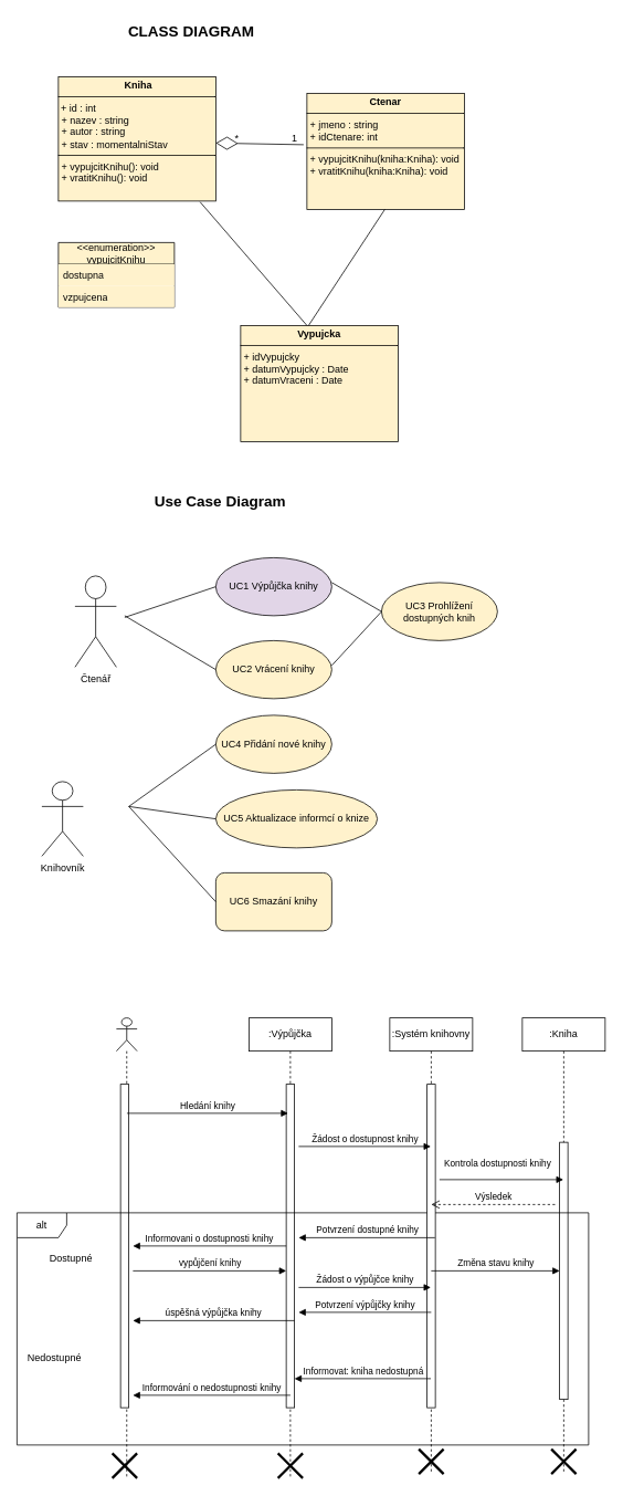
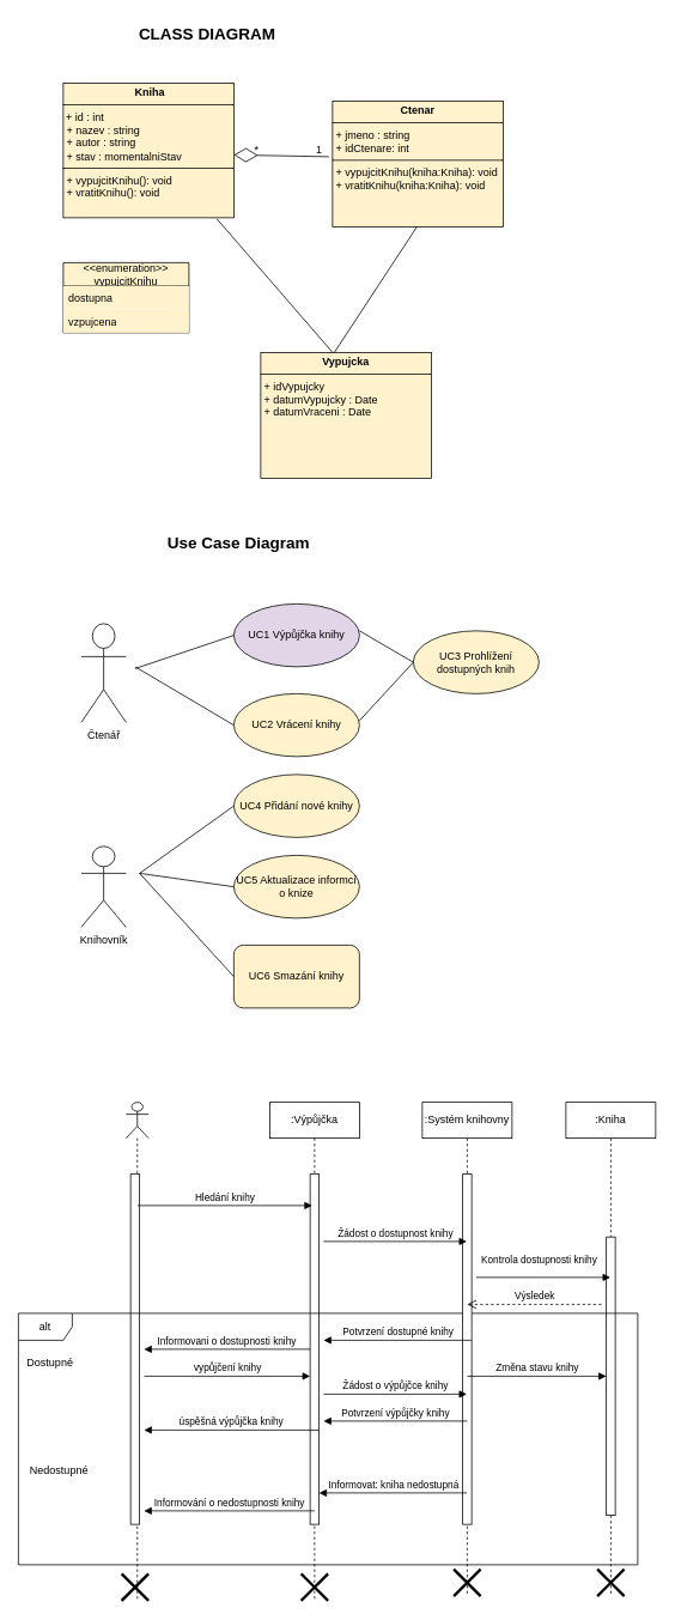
  <mxCell id="0" />
  <mxCell id="1" parent="0" />
  <mxCell id="2" value="&amp;lt;&amp;lt;enumeration&amp;gt;&amp;gt;&lt;div&gt;vypujcitKnihu&lt;/div&gt;" style="swimlane;fontStyle=0;childLayout=stackLayout;horizontal=1;startSize=26;fillColor=#FFF2CC;horizontalStack=0;resizeParent=1;resizeParentMax=0;resizeLast=0;collapsible=1;marginBottom=0;whiteSpace=wrap;html=1;" parent="1" vertex="1"><mxGeometry x="70" y="292" width="140" height="78" as="geometry" /></mxCell>
  <mxCell id="3" value="dostupna" style="text;strokeColor=none;fillColor=#FFF2CC;align=left;verticalAlign=top;spacingLeft=4;spacingRight=4;overflow=hidden;rotatable=0;points=[[0,0.5],[1,0.5]];portConstraint=eastwest;whiteSpace=wrap;html=1;" parent="2" vertex="1"><mxGeometry y="26" width="140" height="26" as="geometry" /></mxCell>
  <mxCell id="4" value="vzpujcena" style="text;strokeColor=none;fillColor=#FFF2CC;align=left;verticalAlign=top;spacingLeft=4;spacingRight=4;overflow=hidden;rotatable=0;points=[[0,0.5],[1,0.5]];portConstraint=eastwest;whiteSpace=wrap;html=1;" parent="2" vertex="1"><mxGeometry y="52" width="140" height="26" as="geometry" /></mxCell>
  <mxCell id="5" value="&lt;p style=&quot;margin:0px;margin-top:4px;text-align:center;&quot;&gt;&lt;b&gt;&amp;nbsp;Kniha&lt;/b&gt;&lt;/p&gt;&lt;hr size=&quot;1&quot; style=&quot;border-style:solid;&quot;&gt;&amp;nbsp;+ id : int&lt;br&gt;&lt;p style=&quot;margin:0px;margin-left:4px;&quot;&gt;+ nazev : string&lt;br&gt;+ autor : string&lt;/p&gt;&lt;p style=&quot;margin:0px;margin-left:4px;&quot;&gt;+ stav : momentalniStav&lt;/p&gt;&lt;hr size=&quot;1&quot; style=&quot;border-style:solid;&quot;&gt;&lt;p style=&quot;margin:0px;margin-left:4px;&quot;&gt;+ vypujcitKnihu(): void&lt;br&gt;+ vratitKnihu(): void&lt;/p&gt;" style="verticalAlign=top;align=left;overflow=fill;html=1;whiteSpace=wrap;fillColor=#FFF2CC;" parent="1" vertex="1"><mxGeometry x="70" y="92" width="190" height="150" as="geometry" /></mxCell>
  <mxCell id="6" value="&lt;p style=&quot;margin:0px;margin-top:4px;text-align:center;&quot;&gt;&lt;b&gt;Ctenar&lt;/b&gt;&lt;/p&gt;&lt;hr size=&quot;1&quot; style=&quot;border-style:solid;&quot;&gt;&lt;p style=&quot;margin:0px;margin-left:4px;&quot;&gt;+ jmeno : string&lt;br&gt;+ idCtenare: int&lt;/p&gt;&lt;hr size=&quot;1&quot; style=&quot;border-style:solid;&quot;&gt;&lt;p style=&quot;margin:0px;margin-left:4px;&quot;&gt;+ vypujcitKnihu(kniha:Kniha): void&lt;br&gt;+ vratitKnihu(kniha:Kniha): void&lt;/p&gt;" style="verticalAlign=top;align=left;overflow=fill;html=1;whiteSpace=wrap;fillColor=#FFF2CC;" parent="1" vertex="1"><mxGeometry x="370" y="112" width="190" height="140" as="geometry" /></mxCell>
  <mxCell id="7" value="&lt;p style=&quot;margin:0px;margin-top:4px;text-align:center;&quot;&gt;&lt;b&gt;Vypujcka&lt;/b&gt;&lt;/p&gt;&lt;hr size=&quot;1&quot; style=&quot;border-style:solid;&quot;&gt;&lt;p style=&quot;margin:0px;margin-left:4px;&quot;&gt;+ idVypujcky&lt;/p&gt;&lt;p style=&quot;margin:0px;margin-left:4px;&quot;&gt;+ datumVypujcky : Date&lt;br&gt;+ datumVraceni : Date&lt;/p&gt;&lt;p style=&quot;margin:0px;margin-left:4px;&quot;&gt;&lt;br&gt;&lt;/p&gt;" style="verticalAlign=top;align=left;overflow=fill;html=1;whiteSpace=wrap;fillColor=#FFF2CC;" parent="1" vertex="1"><mxGeometry x="290" y="392" width="190" height="140" as="geometry" /></mxCell>
  <mxCell id="8" style="edgeStyle=orthogonalEdgeStyle;rounded=0;orthogonalLoop=1;jettySize=auto;html=1;exitX=0.5;exitY=1;exitDx=0;exitDy=0;" parent="1" source="7" target="7" edge="1"><mxGeometry relative="1" as="geometry" /></mxCell>
  <mxCell id="9" value="" style="endArrow=diamondThin;endFill=0;endSize=24;html=1;rounded=0;exitX=-0.021;exitY=0.443;exitDx=0;exitDy=0;entryX=1;entryY=0.429;entryDx=0;entryDy=0;entryPerimeter=0;exitPerimeter=0;" parent="1" source="6" edge="1"><mxGeometry width="160" relative="1" as="geometry"><mxPoint x="370" y="132" as="sourcePoint" /><mxPoint x="260" y="172" as="targetPoint" /></mxGeometry></mxCell>
  <mxCell id="10" value="*" style="text;html=1;align=center;verticalAlign=middle;resizable=0;points=[];autosize=1;strokeColor=none;fillColor=none;" parent="1" vertex="1"><mxGeometry x="270" y="152" width="30" height="30" as="geometry" /></mxCell>
  <mxCell id="11" value="1" style="text;html=1;align=center;verticalAlign=middle;resizable=0;points=[];autosize=1;strokeColor=none;fillColor=none;" parent="1" vertex="1"><mxGeometry x="340" y="152" width="30" height="30" as="geometry" /></mxCell>
  <mxCell id="12" value="" style="endArrow=none;html=1;rounded=0;" parent="1" edge="1"><mxGeometry width="50" height="50" relative="1" as="geometry"><mxPoint x="372" y="392" as="sourcePoint" /><mxPoint x="464" y="252" as="targetPoint" /></mxGeometry></mxCell>
  <mxCell id="13" value="" style="endArrow=none;html=1;rounded=0;exitX=0.9;exitY=1.007;exitDx=0;exitDy=0;exitPerimeter=0;" parent="1" source="5" edge="1"><mxGeometry width="50" height="50" relative="1" as="geometry"><mxPoint x="260" y="162" as="sourcePoint" /><mxPoint x="370" y="392" as="targetPoint" /></mxGeometry></mxCell>
  <mxCell id="14" value="&lt;b&gt;&lt;font style=&quot;font-size: 18px;&quot;&gt;CLASS DIAGRAM&lt;/font&gt;&lt;/b&gt;&lt;div&gt;&lt;br&gt;&lt;/div&gt;" style="text;html=1;align=center;verticalAlign=middle;resizable=0;points=[];autosize=1;strokeColor=none;fillColor=none;" parent="1" vertex="1"><mxGeometry x="140" y="20" width="180" height="50" as="geometry" /></mxCell>
  <mxCell id="15" value="&lt;b&gt;&lt;font style=&quot;font-size: 18px;&quot;&gt;Use Case Diagram&lt;/font&gt;&lt;/b&gt;" style="text;html=1;align=center;verticalAlign=middle;resizable=0;points=[];autosize=1;strokeColor=none;fillColor=none;" parent="1" vertex="1"><mxGeometry x="175" y="585" width="180" height="40" as="geometry" /></mxCell>
  <mxCell id="16" value="Čtenář" style="shape=umlActor;verticalLabelPosition=bottom;verticalAlign=top;html=1;" parent="1" vertex="1"><mxGeometry x="90" y="694" width="50" height="110" as="geometry" /></mxCell>
- <mxCell id="17" value="Knihovník" style="shape=umlActor;verticalLabelPosition=bottom;verticalAlign=top;html=1;" parent="1" vertex="1"><mxGeometry x="50" y="942" width="50" height="90" as="geometry" /></mxCell>
+ <mxCell id="17" value="Knihovník" style="shape=umlActor;verticalLabelPosition=bottom;verticalAlign=top;html=1;" parent="1" vertex="1"><mxGeometry x="90" y="942" width="50" height="90" as="geometry" /></mxCell>
  <mxCell id="18" value="UC1 Výpůjčka knihy" style="ellipse;whiteSpace=wrap;html=1;fillColor=#e1d5e7;" parent="1" vertex="1"><mxGeometry x="260" y="672" width="140" height="70" as="geometry" /></mxCell>
  <mxCell id="19" value="UC2 Vrácení knihy" style="ellipse;whiteSpace=wrap;html=1;fillColor=#FFF2CC;" parent="1" vertex="1"><mxGeometry x="260" y="772" width="140" height="70" as="geometry" /></mxCell>
  <mxCell id="20" value="UC3 Prohlížení dostupných knih" style="ellipse;whiteSpace=wrap;html=1;fillColor=#FFF2CC;" parent="1" vertex="1"><mxGeometry x="460" y="702" width="140" height="70" as="geometry" /></mxCell>
  <mxCell id="21" value="UC4 Přidání nové knihy" style="ellipse;whiteSpace=wrap;html=1;fillColor=#FFF2CC;" parent="1" vertex="1"><mxGeometry x="260" y="862" width="140" height="70" as="geometry" /></mxCell>
- <mxCell id="22" value="UC5 Aktualizace informcí o knize" style="ellipse;whiteSpace=wrap;html=1;fillColor=#FFF2CC;" parent="1" vertex="1"><mxGeometry x="260" y="952" width="195" height="70" as="geometry" /></mxCell>
+ <mxCell id="22" value="UC5 Aktualizace informcí o knize" style="ellipse;whiteSpace=wrap;html=1;fillColor=#FFF2CC;" parent="1" vertex="1"><mxGeometry x="260" y="952" width="140" height="70" as="geometry" /></mxCell>
  <mxCell id="23" value="UC6 Smazání knihy" style="whiteSpace=wrap;html=1;fillColor=#FFF2CC;rounded=1;" parent="1" vertex="1"><mxGeometry x="260" y="1052" width="140" height="70" as="geometry" /></mxCell>
  <mxCell id="24" value="" style="endArrow=none;html=1;rounded=0;entryX=0;entryY=0.5;entryDx=0;entryDy=0;" parent="1" target="19" edge="1"><mxGeometry width="50" height="50" relative="1" as="geometry"><mxPoint x="150" y="742" as="sourcePoint" /><mxPoint x="200" y="712" as="targetPoint" /></mxGeometry></mxCell>
  <mxCell id="25" value="" style="endArrow=none;html=1;rounded=0;entryX=0;entryY=0.5;entryDx=0;entryDy=0;" parent="1" target="20" edge="1"><mxGeometry width="50" height="50" relative="1" as="geometry"><mxPoint x="400" y="702" as="sourcePoint" /><mxPoint x="450" y="652" as="targetPoint" /></mxGeometry></mxCell>
  <mxCell id="26" value="" style="endArrow=none;html=1;rounded=0;entryX=0;entryY=0.5;entryDx=0;entryDy=0;" parent="1" target="20" edge="1"><mxGeometry width="50" height="50" relative="1" as="geometry"><mxPoint x="400" y="802" as="sourcePoint" /><mxPoint x="450" y="752" as="targetPoint" /></mxGeometry></mxCell>
  <mxCell id="27" value="" style="endArrow=none;html=1;rounded=0;entryX=0;entryY=0.5;entryDx=0;entryDy=0;" parent="1" target="21" edge="1"><mxGeometry width="50" height="50" relative="1" as="geometry"><mxPoint x="155" y="972" as="sourcePoint" /><mxPoint x="205" y="922" as="targetPoint" /></mxGeometry></mxCell>
  <mxCell id="28" value="" style="endArrow=none;html=1;rounded=0;entryX=0;entryY=0.5;entryDx=0;entryDy=0;" parent="1" target="22" edge="1"><mxGeometry width="50" height="50" relative="1" as="geometry"><mxPoint x="155" y="972" as="sourcePoint" /><mxPoint x="205" y="922" as="targetPoint" /></mxGeometry></mxCell>
  <mxCell id="29" value="" style="endArrow=none;html=1;rounded=0;entryX=0;entryY=0.5;entryDx=0;entryDy=0;" parent="1" target="23" edge="1"><mxGeometry width="50" height="50" relative="1" as="geometry"><mxPoint x="155" y="972" as="sourcePoint" /><mxPoint x="205" y="922" as="targetPoint" /></mxGeometry></mxCell>
  <mxCell id="30" value="" style="endArrow=none;html=1;rounded=0;entryX=0;entryY=0.5;entryDx=0;entryDy=0;" parent="1" target="18" edge="1"><mxGeometry width="50" height="50" relative="1" as="geometry"><mxPoint x="150" y="744" as="sourcePoint" /><mxPoint x="200" y="694" as="targetPoint" /></mxGeometry></mxCell>
  <mxCell id="31" value="" style="shape=umlLifeline;perimeter=lifelinePerimeter;whiteSpace=wrap;html=1;container=1;dropTarget=0;collapsible=0;recursiveResize=0;outlineConnect=0;portConstraint=eastwest;newEdgeStyle={&quot;curved&quot;:0,&quot;rounded&quot;:0};participant=umlActor;" vertex="1" parent="1"><mxGeometry x="140" y="1227" width="25" height="555" as="geometry" /></mxCell>
  <mxCell id="32" value="" style="html=1;points=[[0,0,0,0,5],[0,1,0,0,-5],[1,0,0,0,5],[1,1,0,0,-5]];perimeter=orthogonalPerimeter;outlineConnect=0;targetShapes=umlLifeline;portConstraint=eastwest;newEdgeStyle={&quot;curved&quot;:0,&quot;rounded&quot;:0};" vertex="1" parent="31"><mxGeometry x="5" y="80" width="10" height="390" as="geometry" /></mxCell>
  <mxCell id="33" value="" style="shape=umlDestroy;whiteSpace=wrap;html=1;strokeWidth=3;targetShapes=umlLifeline;" vertex="1" parent="31"><mxGeometry x="-5" y="525" width="30" height="30" as="geometry" /></mxCell>
  <mxCell id="34" value=":Výpůjčka" style="shape=umlLifeline;perimeter=lifelinePerimeter;whiteSpace=wrap;html=1;container=1;dropTarget=0;collapsible=0;recursiveResize=0;outlineConnect=0;portConstraint=eastwest;newEdgeStyle={&quot;curved&quot;:0,&quot;rounded&quot;:0};" vertex="1" parent="1"><mxGeometry x="300" y="1227" width="100" height="555" as="geometry" /></mxCell>
  <mxCell id="35" value="" style="html=1;points=[[0,0,0,0,5],[0,1,0,0,-5],[1,0,0,0,5],[1,1,0,0,-5]];perimeter=orthogonalPerimeter;outlineConnect=0;targetShapes=umlLifeline;portConstraint=eastwest;newEdgeStyle={&quot;curved&quot;:0,&quot;rounded&quot;:0};" vertex="1" parent="34"><mxGeometry x="45" y="80" width="10" height="390" as="geometry" /></mxCell>
  <mxCell id="36" value="" style="shape=umlDestroy;whiteSpace=wrap;html=1;strokeWidth=3;targetShapes=umlLifeline;" vertex="1" parent="34"><mxGeometry x="35" y="525" width="30" height="30" as="geometry" /></mxCell>
  <mxCell id="37" value="Hledání knihy" style="html=1;verticalAlign=bottom;endArrow=block;curved=0;rounded=0;" edge="1" parent="1"><mxGeometry x="-0.003" width="80" relative="1" as="geometry"><mxPoint x="152.75" y="1342" as="sourcePoint" /><mxPoint x="347.25" y="1342" as="targetPoint" /><mxPoint as="offset" /></mxGeometry></mxCell>
  <mxCell id="38" value=":Kniha" style="shape=umlLifeline;perimeter=lifelinePerimeter;whiteSpace=wrap;html=1;container=1;dropTarget=0;collapsible=0;recursiveResize=0;outlineConnect=0;portConstraint=eastwest;newEdgeStyle={&quot;curved&quot;:0,&quot;rounded&quot;:0};" vertex="1" parent="1"><mxGeometry x="630" y="1227" width="100" height="550" as="geometry" /></mxCell>
  <mxCell id="39" value="" style="html=1;points=[[0,0,0,0,5],[0,1,0,0,-5],[1,0,0,0,5],[1,1,0,0,-5]];perimeter=orthogonalPerimeter;outlineConnect=0;targetShapes=umlLifeline;portConstraint=eastwest;newEdgeStyle={&quot;curved&quot;:0,&quot;rounded&quot;:0};" vertex="1" parent="38"><mxGeometry x="45" y="150" width="10" height="310" as="geometry" /></mxCell>
  <mxCell id="40" value="" style="shape=umlDestroy;whiteSpace=wrap;html=1;strokeWidth=3;targetShapes=umlLifeline;" vertex="1" parent="38"><mxGeometry x="35" y="520" width="30" height="30" as="geometry" /></mxCell>
  <mxCell id="41" value="alt" style="shape=umlFrame;whiteSpace=wrap;html=1;pointerEvents=0;" vertex="1" parent="1"><mxGeometry x="20" y="1462" width="690" height="280" as="geometry" /></mxCell>
- <mxCell id="42" value="Dostupné" style="text;html=1;align=center;verticalAlign=middle;resizable=0;points=[];autosize=1;strokeColor=none;fillColor=none;" vertex="1" parent="1"><mxGeometry x="50" y="1502" width="70" height="30" as="geometry" /></mxCell>
+ <mxCell id="42" value="Dostupné" style="text;html=1;align=center;verticalAlign=middle;resizable=0;points=[];autosize=1;strokeColor=none;fillColor=none;" vertex="1" parent="1"><mxGeometry x="20" y="1502" width="70" height="30" as="geometry" /></mxCell>
  <mxCell id="43" value="Nedostupné" style="text;html=1;align=center;verticalAlign=middle;resizable=0;points=[];autosize=1;strokeColor=none;fillColor=none;" vertex="1" parent="1"><mxGeometry x="20" y="1622" width="90" height="30" as="geometry" /></mxCell>
  <mxCell id="44" value="Informovani o dostupnosti knihy" style="html=1;verticalAlign=bottom;endArrow=block;curved=0;rounded=0;" edge="1" parent="1" source="35"><mxGeometry width="80" relative="1" as="geometry"><mxPoint x="185" y="1516.5" as="sourcePoint" /><mxPoint x="160" y="1502" as="targetPoint" /></mxGeometry></mxCell>
  <mxCell id="45" value="vypůjčení knihy" style="html=1;verticalAlign=bottom;endArrow=block;curved=0;rounded=0;" edge="1" parent="1" target="35"><mxGeometry width="80" relative="1" as="geometry"><mxPoint x="160" y="1532" as="sourcePoint" /><mxPoint x="240" y="1532" as="targetPoint" /></mxGeometry></mxCell>
  <mxCell id="46" value="úspěšná výpůjčka knihy" style="html=1;verticalAlign=bottom;endArrow=block;curved=0;rounded=0;exitX=0.5;exitY=0.654;exitDx=0;exitDy=0;exitPerimeter=0;" edge="1" parent="1"><mxGeometry width="80" relative="1" as="geometry"><mxPoint x="355" y="1592" as="sourcePoint" /><mxPoint x="160" y="1592" as="targetPoint" /></mxGeometry></mxCell>
  <mxCell id="47" value=":Systém knihovny" style="shape=umlLifeline;perimeter=lifelinePerimeter;whiteSpace=wrap;html=1;container=1;dropTarget=0;collapsible=0;recursiveResize=0;outlineConnect=0;portConstraint=eastwest;newEdgeStyle={&quot;curved&quot;:0,&quot;rounded&quot;:0};" vertex="1" parent="1"><mxGeometry x="470" y="1227" width="100" height="550" as="geometry" /></mxCell>
  <mxCell id="48" value="" style="html=1;points=[[0,0,0,0,5],[0,1,0,0,-5],[1,0,0,0,5],[1,1,0,0,-5]];perimeter=orthogonalPerimeter;outlineConnect=0;targetShapes=umlLifeline;portConstraint=eastwest;newEdgeStyle={&quot;curved&quot;:0,&quot;rounded&quot;:0};" vertex="1" parent="47"><mxGeometry x="45" y="80" width="10" height="390" as="geometry" /></mxCell>
  <mxCell id="49" value="" style="shape=umlDestroy;whiteSpace=wrap;html=1;strokeWidth=3;targetShapes=umlLifeline;" vertex="1" parent="47"><mxGeometry x="35" y="520" width="30" height="30" as="geometry" /></mxCell>
  <mxCell id="50" value="Žádost o dostupnost knihy" style="html=1;verticalAlign=bottom;endArrow=block;curved=0;rounded=0;" edge="1" parent="1" target="47"><mxGeometry width="80" relative="1" as="geometry"><mxPoint x="360" y="1382" as="sourcePoint" /><mxPoint x="440" y="1382" as="targetPoint" /></mxGeometry></mxCell>
  <mxCell id="51" value="Kontrola dostupnosti knihy" style="html=1;verticalAlign=bottom;endArrow=block;curved=0;rounded=0;" edge="1" parent="1" target="38"><mxGeometry x="-0.064" y="10" width="80" relative="1" as="geometry"><mxPoint x="530" y="1422" as="sourcePoint" /><mxPoint x="610" y="1422" as="targetPoint" /><mxPoint as="offset" /></mxGeometry></mxCell>
  <mxCell id="52" value="Výsledek" style="html=1;verticalAlign=bottom;endArrow=open;dashed=1;endSize=8;curved=0;rounded=0;" edge="1" parent="1"><mxGeometry relative="1" as="geometry"><mxPoint x="669.5" y="1452" as="sourcePoint" /><mxPoint x="520" y="1452" as="targetPoint" /></mxGeometry></mxCell>
  <mxCell id="53" value="Potvrzení dostupné knihy" style="html=1;verticalAlign=bottom;endArrow=block;curved=0;rounded=0;" edge="1" parent="1"><mxGeometry width="80" relative="1" as="geometry"><mxPoint x="524.5" y="1492" as="sourcePoint" /><mxPoint x="360" y="1492" as="targetPoint" /></mxGeometry></mxCell>
  <mxCell id="54" value="Žádost o výpůjčce knihy" style="html=1;verticalAlign=bottom;endArrow=block;curved=0;rounded=0;" edge="1" parent="1" target="47"><mxGeometry width="80" relative="1" as="geometry"><mxPoint x="360" y="1552" as="sourcePoint" /><mxPoint x="440" y="1552" as="targetPoint" /></mxGeometry></mxCell>
  <mxCell id="55" value="Změna stavu knihy" style="html=1;verticalAlign=bottom;endArrow=block;curved=0;rounded=0;" edge="1" parent="1" target="39"><mxGeometry width="80" relative="1" as="geometry"><mxPoint x="520" y="1532" as="sourcePoint" /><mxPoint x="600" y="1532" as="targetPoint" /></mxGeometry></mxCell>
  <mxCell id="56" value="Potvrzení výpůjčky knihy" style="html=1;verticalAlign=bottom;endArrow=block;curved=0;rounded=0;" edge="1" parent="1"><mxGeometry width="80" relative="1" as="geometry"><mxPoint x="520" y="1582" as="sourcePoint" /><mxPoint x="360" y="1582" as="targetPoint" /></mxGeometry></mxCell>
  <mxCell id="57" value="Informování o nedostupnosti knihy" style="html=1;verticalAlign=bottom;endArrow=block;curved=0;rounded=0;" edge="1" parent="1"><mxGeometry width="80" relative="1" as="geometry"><mxPoint x="350" y="1682" as="sourcePoint" /><mxPoint x="160" y="1682" as="targetPoint" /></mxGeometry></mxCell>
  <mxCell id="58" value="Informovat: kniha nedostupná" style="html=1;verticalAlign=bottom;endArrow=block;curved=0;rounded=0;" edge="1" parent="1"><mxGeometry width="80" relative="1" as="geometry"><mxPoint x="519.5" y="1662" as="sourcePoint" /><mxPoint x="355" y="1662" as="targetPoint" /></mxGeometry></mxCell>
